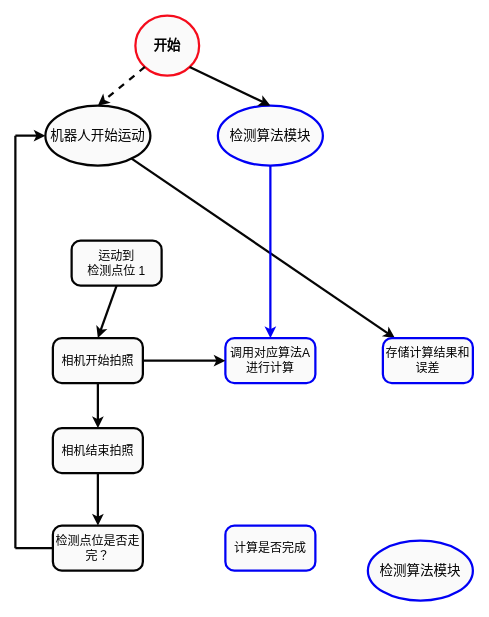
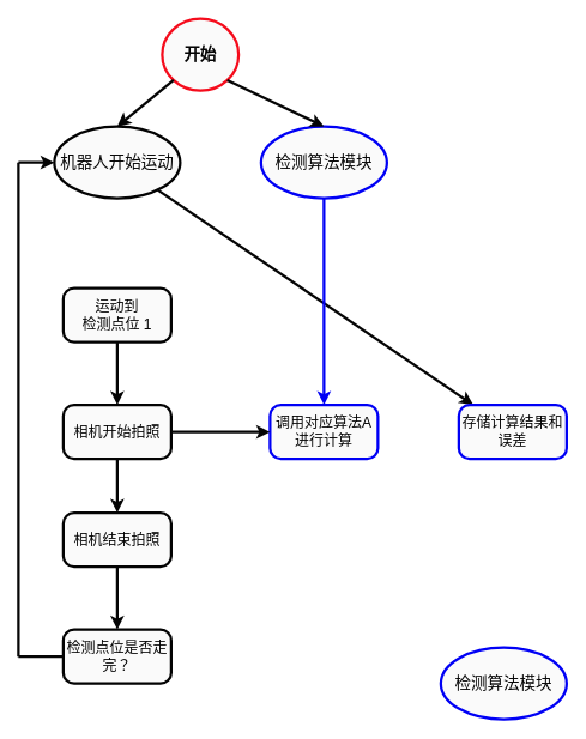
  <mxCell id="0" />
  <mxCell id="1" parent="0" />
  <mxCell id="2" style="edgeStyle=none;html=1;fontSize=18;strokeColor=#050505;strokeWidth=3;" parent="1" source="3" target="12" edge="1"><mxGeometry relative="1" as="geometry" /></mxCell>
  <mxCell id="3" value="&lt;span style=&quot;font-size: 18px&quot;&gt;机器人开始运动&lt;/span&gt;" style="ellipse;whiteSpace=wrap;html=1;fillColor=#FAFAFA;fontColor=#030303;strokeWidth=3;strokeColor=#030303;" parent="1" vertex="1"><mxGeometry x="60" y="140" width="140" height="80" as="geometry" /></mxCell>
- <mxCell id="4" value="&lt;font style=&quot;font-size: 16px&quot;&gt;运动到&lt;br&gt;检测点位 1&lt;/font&gt;" style="rounded=1;whiteSpace=wrap;html=1;fontSize=12;arcSize=20;fillColor=#FAFAFA;strokeColor=#030303;fontColor=#030303;strokeWidth=3;" parent="1" vertex="1"><mxGeometry x="95" y="320" width="120" height="60" as="geometry" /></mxCell>
+ <mxCell id="4" value="&lt;font style=&quot;font-size: 16px&quot;&gt;运动到&lt;br&gt;检测点位 1&lt;/font&gt;" style="rounded=1;whiteSpace=wrap;html=1;fontSize=12;arcSize=20;fillColor=#FAFAFA;strokeColor=#030303;fontColor=#030303;strokeWidth=3;" parent="1" vertex="1"><mxGeometry x="70" y="320" width="120" height="60" as="geometry" /></mxCell>
  <mxCell id="5" value="&lt;span style=&quot;font-size: 16px&quot;&gt;相机开始拍照&lt;/span&gt;" style="rounded=1;whiteSpace=wrap;html=1;fontSize=12;arcSize=20;fillColor=#FAFAFA;strokeColor=#030303;fontColor=#030303;strokeWidth=3;" parent="1" vertex="1"><mxGeometry x="70" y="450" width="120" height="60" as="geometry" /></mxCell>
  <mxCell id="6" value="&lt;span style=&quot;font-size: 18px&quot;&gt;检测算法模块&lt;/span&gt;" style="ellipse;whiteSpace=wrap;html=1;fillColor=#FAFAFA;fontColor=#030303;strokeWidth=3;strokeColor=#0000F5;" parent="1" vertex="1"><mxGeometry x="290" y="140" width="140" height="80" as="geometry" /></mxCell>
  <mxCell id="7" value="&lt;font style=&quot;font-size: 16px&quot;&gt;调用对应算法A进行计算&lt;/font&gt;" style="rounded=1;whiteSpace=wrap;html=1;fontSize=12;arcSize=20;fillColor=#FAFAFA;strokeColor=#0000F5;fontColor=#030303;strokeWidth=3;" parent="1" vertex="1"><mxGeometry x="300" y="450" width="120" height="60" as="geometry" /></mxCell>
  <mxCell id="8" style="edgeStyle=none;html=1;entryX=0.5;entryY=0;entryDx=0;entryDy=0;fontSize=18;strokeColor=#050505;strokeWidth=3;exitX=0.5;exitY=1;exitDx=0;exitDy=0;" parent="1" source="4" target="5" edge="1"><mxGeometry relative="1" as="geometry"><mxPoint x="180" y="360" as="sourcePoint" /><mxPoint x="180" y="460" as="targetPoint" /></mxGeometry></mxCell>
  <mxCell id="9" style="edgeStyle=none;html=1;entryX=0.5;entryY=0;entryDx=0;entryDy=0;fontSize=18;strokeColor=#0000F5;strokeWidth=3;exitX=0.5;exitY=1;exitDx=0;exitDy=0;exitPerimeter=0;" parent="1" source="6" target="7" edge="1"><mxGeometry relative="1" as="geometry"><mxPoint x="360" y="230" as="sourcePoint" /><mxPoint x="280" y="360" as="targetPoint" /></mxGeometry></mxCell>
  <mxCell id="10" style="edgeStyle=none;html=1;entryX=0;entryY=0.5;entryDx=0;entryDy=0;fontSize=18;strokeColor=#050505;strokeWidth=3;exitX=1;exitY=0.5;exitDx=0;exitDy=0;" parent="1" source="5" target="7" edge="1"><mxGeometry relative="1" as="geometry"><mxPoint x="270" y="310" as="sourcePoint" /><mxPoint x="270" y="410" as="targetPoint" /></mxGeometry></mxCell>
  <mxCell id="11" value="&lt;span style=&quot;font-size: 18px&quot;&gt;检测算法模块&lt;/span&gt;" style="ellipse;whiteSpace=wrap;html=1;fillColor=#FAFAFA;fontColor=#030303;strokeWidth=3;strokeColor=#0000F5;" vertex="1" parent="1"><mxGeometry x="490" y="720" width="140" height="80" as="geometry" /></mxCell>
  <mxCell id="12" value="&lt;font style=&quot;font-size: 16px&quot;&gt;存储计算结果和误差&lt;/font&gt;" style="rounded=1;whiteSpace=wrap;html=1;fontSize=12;arcSize=20;fillColor=#FAFAFA;strokeColor=#0000F5;fontColor=#030303;strokeWidth=3;" vertex="1" parent="1"><mxGeometry x="510" y="450" width="120" height="60" as="geometry" /></mxCell>
  <mxCell id="13" value="&lt;span style=&quot;font-size: 16px&quot;&gt;相机结束拍照&lt;/span&gt;&lt;span style=&quot;color: rgba(0 , 0 , 0 , 0) ; font-family: monospace ; font-size: 0px&quot;&gt;%3CmxGraphModel%3E%3Croot%3E%3CmxCell%20id%3D%220%22%2F%3E%3CmxCell%20id%3D%221%22%20parent%3D%220%22%2F%3E%3CmxCell%20id%3D%222%22%20value%3D%22%26lt%3Bspan%20style%3D%26quot%3Bfont-size%3A%2016px%26quot%3B%26gt%3B%E7%9B%B8%E6%9C%BA%E5%BC%80%E5%A7%8B%E6%8B%8D%E7%85%A7%26lt%3B%2Fspan%26gt%3B%22%20style%3D%22rounded%3D1%3BwhiteSpace%3Dwrap%3Bhtml%3D1%3BfontSize%3D12%3BarcSize%3D20%3BfillColor%3D%23FAFAFA%3BstrokeColor%3D%23030303%3BfontColor%3D%23030303%3BstrokeWidth%3D3%3B%22%20vertex%3D%221%22%20parent%3D%221%22%3E%3CmxGeometry%20x%3D%22100%22%20y%3D%22390%22%20width%3D%22120%22%20height%3D%2260%22%20as%3D%22geometry%22%2F%3E%3C%2FmxCell%3E%3C%2Froot%3E%3C%2FmxGraphModel%3E&lt;/span&gt;" style="rounded=1;whiteSpace=wrap;html=1;fontSize=12;arcSize=20;fillColor=#FAFAFA;strokeColor=#030303;fontColor=#030303;strokeWidth=3;" vertex="1" parent="1"><mxGeometry x="70" y="570" width="120" height="60" as="geometry" /></mxCell>
  <mxCell id="14" value="&lt;span style=&quot;font-size: 16px&quot;&gt;检测点位是否走完？&lt;/span&gt;" style="rounded=1;whiteSpace=wrap;html=1;fontSize=12;arcSize=20;fillColor=#FAFAFA;strokeColor=#030303;fontColor=#030303;strokeWidth=3;" vertex="1" parent="1"><mxGeometry x="70" y="700" width="120" height="60" as="geometry" /></mxCell>
  <mxCell id="15" value="&lt;span style=&quot;font-size: 18px&quot;&gt;&lt;b&gt;开始&lt;/b&gt;&lt;/span&gt;" style="ellipse;whiteSpace=wrap;html=1;fillColor=#FAFAFA;fontColor=#030303;strokeWidth=3;strokeColor=#F50C1C;" vertex="1" parent="1"><mxGeometry x="180" y="20" width="85" height="80" as="geometry" /></mxCell>
- <mxCell id="16" style="edgeStyle=none;html=1;entryX=0.5;entryY=0;entryDx=0;entryDy=0;fontSize=18;strokeColor=#050505;strokeWidth=3;exitX=0;exitY=1;exitDx=0;exitDy=0;dashed=1;" edge="1" parent="1" source="15" target="3"><mxGeometry relative="1" as="geometry"><mxPoint x="270" y="210" as="sourcePoint" /><mxPoint x="270" y="310" as="targetPoint" /></mxGeometry></mxCell>
+ <mxCell id="16" style="edgeStyle=none;html=1;entryX=0.5;entryY=0;entryDx=0;entryDy=0;fontSize=18;strokeColor=#050505;strokeWidth=3;exitX=0;exitY=1;exitDx=0;exitDy=0;" edge="1" parent="1" source="15" target="3"><mxGeometry relative="1" as="geometry"><mxPoint x="270" y="210" as="sourcePoint" /><mxPoint x="270" y="310" as="targetPoint" /></mxGeometry></mxCell>
  <mxCell id="17" style="edgeStyle=none;html=1;entryX=0.5;entryY=0;entryDx=0;entryDy=0;fontSize=18;strokeColor=#050505;strokeWidth=3;exitX=1;exitY=1;exitDx=0;exitDy=0;" edge="1" parent="1" source="15" target="6"><mxGeometry relative="1" as="geometry"><mxPoint x="210.503" y="98.284" as="sourcePoint" /><mxPoint x="140" y="150" as="targetPoint" /></mxGeometry></mxCell>
  <mxCell id="18" style="edgeStyle=none;html=1;entryX=0.5;entryY=0;entryDx=0;entryDy=0;fontSize=18;strokeColor=#050505;strokeWidth=3;exitX=0.5;exitY=1;exitDx=0;exitDy=0;" edge="1" parent="1" source="5" target="13"><mxGeometry relative="1" as="geometry"><mxPoint x="230" y="400" as="sourcePoint" /><mxPoint x="230" y="470" as="targetPoint" /></mxGeometry></mxCell>
  <mxCell id="19" style="edgeStyle=none;html=1;fontSize=18;strokeColor=#050505;strokeWidth=3;exitX=0;exitY=0.5;exitDx=0;exitDy=0;endArrow=none;endFill=0;" edge="1" parent="1" source="14"><mxGeometry relative="1" as="geometry"><mxPoint x="140" y="520" as="sourcePoint" /><mxPoint x="20" y="730" as="targetPoint" /></mxGeometry></mxCell>
  <mxCell id="20" style="edgeStyle=none;html=1;fontSize=18;strokeColor=#050505;strokeWidth=3;endArrow=none;endFill=0;" edge="1" parent="1"><mxGeometry relative="1" as="geometry"><mxPoint x="20" y="730" as="sourcePoint" /><mxPoint x="20" y="180" as="targetPoint" /></mxGeometry></mxCell>
  <mxCell id="21" style="edgeStyle=none;html=1;fontSize=18;strokeColor=#050505;strokeWidth=3;entryX=0;entryY=0.5;entryDx=0;entryDy=0;" edge="1" parent="1" target="3"><mxGeometry relative="1" as="geometry"><mxPoint x="20" y="180" as="sourcePoint" /><mxPoint x="140" y="330" as="targetPoint" /></mxGeometry></mxCell>
  <mxCell id="22" style="edgeStyle=none;html=1;entryX=0.5;entryY=0;entryDx=0;entryDy=0;fontSize=18;strokeColor=#050505;strokeWidth=3;exitX=0.5;exitY=1;exitDx=0;exitDy=0;" edge="1" parent="1" source="13" target="14"><mxGeometry relative="1" as="geometry"><mxPoint x="189" y="640" as="sourcePoint" /><mxPoint x="189" y="700" as="targetPoint" /></mxGeometry></mxCell>
- <mxCell id="23" value="&lt;span style=&quot;font-size: 16px&quot;&gt;计算是否完成&lt;/span&gt;" style="rounded=1;whiteSpace=wrap;html=1;fontSize=12;arcSize=20;fillColor=#FAFAFA;strokeColor=#0000F5;fontColor=#030303;strokeWidth=3;" vertex="1" parent="1"><mxGeometry x="300" y="700" width="120" height="60" as="geometry" /></mxCell>
